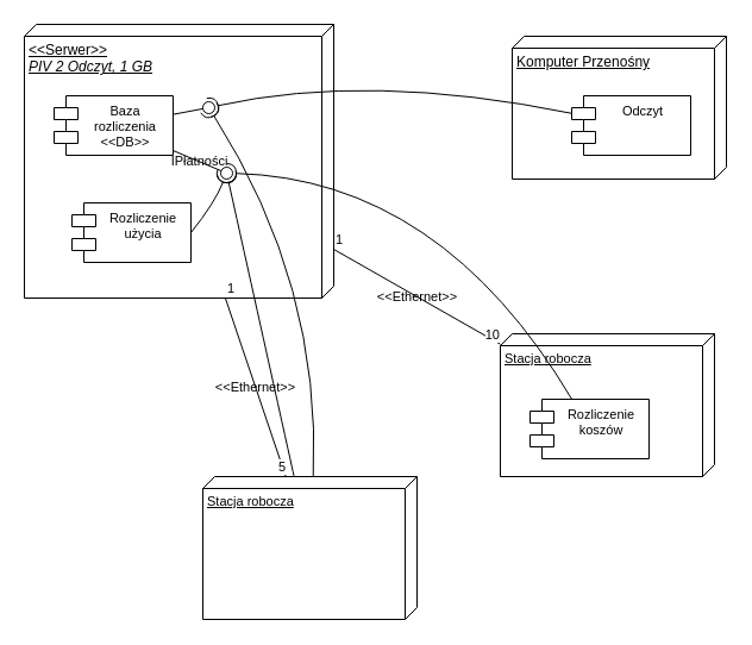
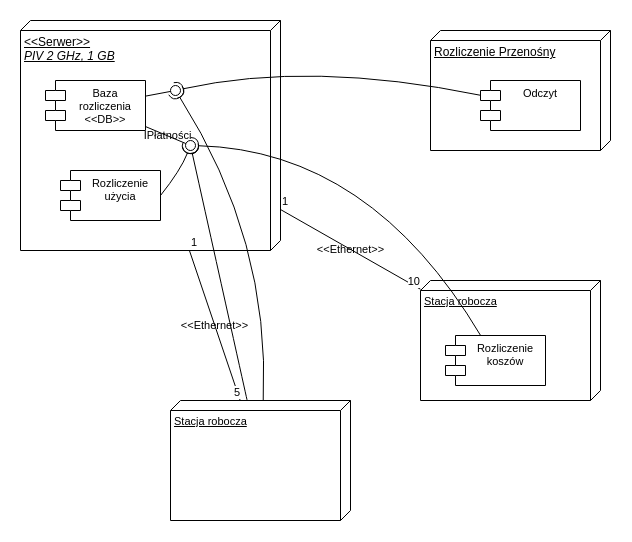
  <mxCell id="0" />
  <mxCell id="1" parent="0" />
- <mxCell id="2" value="&amp;lt;&amp;lt;Serwer&amp;gt;&amp;gt;&lt;div&gt;&lt;i&gt;PIV 2 Odczyt, 1 GB&lt;/i&gt;&lt;/div&gt;" style="verticalAlign=top;align=left;spacingTop=8;spacingLeft=2;spacingRight=12;shape=cube;size=10;direction=south;fontStyle=4;html=1;whiteSpace=wrap;" vertex="1" parent="1"><mxGeometry x="20" y="20" width="260" height="230" as="geometry" /></mxCell>
- <mxCell id="3" value="Komputer Przenośny" style="verticalAlign=top;align=left;spacingTop=8;spacingLeft=2;spacingRight=12;shape=cube;size=10;direction=south;fontStyle=4;html=1;whiteSpace=wrap;" vertex="1" parent="1"><mxGeometry x="430" y="30" width="180" height="120" as="geometry" /></mxCell>
+ <mxCell id="2" value="&amp;lt;&amp;lt;Serwer&amp;gt;&amp;gt;&lt;div&gt;&lt;i&gt;PIV 2 GHz, 1 GB&lt;/i&gt;&lt;/div&gt;" style="verticalAlign=top;align=left;spacingTop=8;spacingLeft=2;spacingRight=12;shape=cube;size=10;direction=south;fontStyle=4;html=1;whiteSpace=wrap;" vertex="1" parent="1"><mxGeometry x="20" y="20" width="260" height="230" as="geometry" /></mxCell>
+ <mxCell id="3" value="Rozliczenie Przenośny" style="verticalAlign=top;align=left;spacingTop=8;spacingLeft=2;spacingRight=12;shape=cube;size=10;direction=south;fontStyle=4;html=1;whiteSpace=wrap;" vertex="1" parent="1"><mxGeometry x="430" y="30" width="180" height="120" as="geometry" /></mxCell>
  <mxCell id="4" value="Stacja robocza" style="verticalAlign=top;align=left;spacingTop=8;spacingLeft=2;spacingRight=12;shape=cube;size=10;direction=south;fontStyle=4;html=1;whiteSpace=wrap;fontFamily=Helvetica;fontSize=11;fontColor=default;labelBackgroundColor=none;" vertex="1" parent="1"><mxGeometry x="420" y="280" width="180" height="120" as="geometry" /></mxCell>
  <mxCell id="5" value="&amp;lt;&amp;lt;Ethernet&amp;gt;&amp;gt;" style="endArrow=none;html=1;rounded=0;labelBackgroundColor=none;" edge="1" parent="1" source="2" target="4"><mxGeometry x="-0.001" relative="1" as="geometry"><mxPoint x="290" y="93" as="sourcePoint" /><mxPoint x="440" y="97" as="targetPoint" /><mxPoint as="offset" /></mxGeometry></mxCell>
  <mxCell id="6" value="1" style="edgeLabel;resizable=0;html=1;align=left;verticalAlign=bottom;" connectable="0" vertex="1" parent="5"><mxGeometry x="-1" relative="1" as="geometry" /></mxCell>
  <mxCell id="7" value="10" style="edgeLabel;resizable=0;html=1;align=right;verticalAlign=bottom;" connectable="0" vertex="1" parent="5"><mxGeometry x="1" relative="1" as="geometry" /></mxCell>
  <mxCell id="8" value="Baza rozliczenia &amp;lt;&amp;lt;DB&amp;gt;&amp;gt;" style="shape=module;align=left;spacingLeft=20;align=center;verticalAlign=top;whiteSpace=wrap;html=1;fontFamily=Helvetica;fontSize=11;fontColor=default;labelBackgroundColor=none;" vertex="1" parent="1"><mxGeometry x="45" y="80" width="100" height="50" as="geometry" /></mxCell>
  <mxCell id="9" value="Rozliczenie użycia" style="shape=module;align=left;spacingLeft=20;align=center;verticalAlign=top;whiteSpace=wrap;html=1;fontFamily=Helvetica;fontSize=11;fontColor=default;labelBackgroundColor=none;" vertex="1" parent="1"><mxGeometry x="60" y="170" width="100" height="50" as="geometry" /></mxCell>
  <mxCell id="10" value="IPłatności" style="rounded=0;orthogonalLoop=1;jettySize=auto;html=1;endArrow=oval;endFill=0;sketch=0;sourcePerimeterSpacing=0;targetPerimeterSpacing=0;endSize=10;strokeColor=default;align=center;verticalAlign=middle;fontFamily=Helvetica;fontSize=11;fontColor=default;labelBackgroundColor=none;" edge="1" target="11" parent="1" source="8"><mxGeometry relative="1" as="geometry"><mxPoint x="170" y="145" as="sourcePoint" /></mxGeometry></mxCell>
  <mxCell id="11" value="" style="ellipse;whiteSpace=wrap;html=1;align=center;aspect=fixed;fillColor=none;strokeColor=none;resizable=0;perimeter=centerPerimeter;rotatable=0;allowArrows=0;points=[];outlineConnect=1;fontFamily=Helvetica;fontSize=11;fontColor=default;labelBackgroundColor=none;" vertex="1" parent="1"><mxGeometry x="185" y="140" width="10" height="10" as="geometry" /></mxCell>
  <mxCell id="12" value="Stacja robocza" style="verticalAlign=top;align=left;spacingTop=8;spacingLeft=2;spacingRight=12;shape=cube;size=10;direction=south;fontStyle=4;html=1;whiteSpace=wrap;fontFamily=Helvetica;fontSize=11;fontColor=default;labelBackgroundColor=none;" vertex="1" parent="1"><mxGeometry x="170" y="400" width="180" height="120" as="geometry" /></mxCell>
  <mxCell id="13" value="&amp;lt;&amp;lt;Ethernet&amp;gt;&amp;gt;" style="endArrow=none;html=1;rounded=0;labelBackgroundColor=none;" edge="1" parent="1" source="2" target="12"><mxGeometry x="-0.001" relative="1" as="geometry"><mxPoint x="190" y="280" as="sourcePoint" /><mxPoint x="330" y="360" as="targetPoint" /><mxPoint as="offset" /></mxGeometry></mxCell>
  <mxCell id="14" value="1" style="edgeLabel;resizable=0;html=1;align=left;verticalAlign=bottom;" connectable="0" vertex="1" parent="13"><mxGeometry x="-1" relative="1" as="geometry" /></mxCell>
  <mxCell id="15" value="5" style="edgeLabel;resizable=0;html=1;align=right;verticalAlign=bottom;" connectable="0" vertex="1" parent="13"><mxGeometry x="1" relative="1" as="geometry" /></mxCell>
  <mxCell id="16" value="" style="rounded=0;orthogonalLoop=1;jettySize=auto;html=1;endArrow=halfCircle;endFill=0;endSize=6;strokeWidth=1;sketch=0;fontSize=12;curved=1;strokeColor=default;align=center;verticalAlign=middle;fontFamily=Helvetica;fontColor=default;labelBackgroundColor=none;entryX=0.49;entryY=-0.124;entryDx=0;entryDy=0;entryPerimeter=0;" edge="1" target="11" parent="1" source="12"><mxGeometry relative="1" as="geometry"><mxPoint x="335" y="335" as="sourcePoint" /></mxGeometry></mxCell>
  <mxCell id="17" value="" style="ellipse;whiteSpace=wrap;html=1;align=center;aspect=fixed;fillColor=none;strokeColor=none;resizable=0;perimeter=centerPerimeter;rotatable=0;allowArrows=0;points=[];outlineConnect=1;fontFamily=Helvetica;fontSize=11;fontColor=default;labelBackgroundColor=none;" vertex="1" parent="1"><mxGeometry x="310" y="330" width="10" height="10" as="geometry" /></mxCell>
  <mxCell id="18" value="" style="rounded=0;orthogonalLoop=1;jettySize=auto;html=1;endArrow=halfCircle;endFill=0;endSize=6;strokeWidth=1;sketch=0;fontSize=12;curved=1;strokeColor=default;align=center;verticalAlign=middle;fontFamily=Helvetica;fontColor=default;labelBackgroundColor=none;entryX=0.725;entryY=0.776;entryDx=0;entryDy=0;entryPerimeter=0;" edge="1" target="27" parent="1" source="12"><mxGeometry relative="1" as="geometry"><mxPoint x="305" y="315" as="sourcePoint" /><mxPoint x="200" y="90" as="targetPoint" /><Array as="points"><mxPoint x="270" y="240" /></Array></mxGeometry></mxCell>
  <mxCell id="19" value="" style="ellipse;whiteSpace=wrap;html=1;align=center;aspect=fixed;fillColor=none;strokeColor=none;resizable=0;perimeter=centerPerimeter;rotatable=0;allowArrows=0;points=[];outlineConnect=1;fontFamily=Helvetica;fontSize=11;fontColor=default;labelBackgroundColor=none;" vertex="1" parent="1"><mxGeometry x="280" y="310" width="10" height="10" as="geometry" /></mxCell>
  <mxCell id="20" value="" style="rounded=0;orthogonalLoop=1;jettySize=auto;html=1;endArrow=halfCircle;endFill=0;endSize=6;strokeWidth=1;sketch=0;fontSize=12;curved=1;strokeColor=default;align=center;verticalAlign=middle;fontFamily=Helvetica;fontColor=default;labelBackgroundColor=none;entryX=0.439;entryY=0.297;entryDx=0;entryDy=0;entryPerimeter=0;exitX=1;exitY=0.5;exitDx=0;exitDy=0;" edge="1" parent="1" source="9" target="11"><mxGeometry relative="1" as="geometry"><mxPoint x="273" y="410" as="sourcePoint" /><mxPoint x="210" y="100" as="targetPoint" /><Array as="points"><mxPoint x="180" y="170" /></Array></mxGeometry></mxCell>
  <mxCell id="21" value="Rozliczenie koszów" style="shape=module;align=left;spacingLeft=20;align=center;verticalAlign=top;whiteSpace=wrap;html=1;fontFamily=Helvetica;fontSize=11;fontColor=default;labelBackgroundColor=none;" vertex="1" parent="1"><mxGeometry x="445" y="335" width="100" height="50" as="geometry" /></mxCell>
  <mxCell id="22" value="" style="rounded=0;orthogonalLoop=1;jettySize=auto;html=1;endArrow=halfCircle;endFill=0;endSize=6;strokeWidth=1;sketch=0;fontSize=12;curved=1;strokeColor=default;align=center;verticalAlign=middle;fontFamily=Helvetica;fontColor=default;labelBackgroundColor=none;entryX=0.251;entryY=-0.017;entryDx=0;entryDy=0;entryPerimeter=0;" edge="1" target="11" parent="1" source="21"><mxGeometry relative="1" as="geometry"><mxPoint x="355" y="310" as="sourcePoint" /><Array as="points"><mxPoint x="370" y="150" /></Array></mxGeometry></mxCell>
  <mxCell id="23" value="" style="ellipse;whiteSpace=wrap;html=1;align=center;aspect=fixed;fillColor=none;strokeColor=none;resizable=0;perimeter=centerPerimeter;rotatable=0;allowArrows=0;points=[];outlineConnect=1;fontFamily=Helvetica;fontSize=11;fontColor=default;labelBackgroundColor=none;" vertex="1" parent="1"><mxGeometry x="330" y="305" width="10" height="10" as="geometry" /></mxCell>
  <mxCell id="24" value="Odczyt" style="shape=module;align=left;spacingLeft=20;align=center;verticalAlign=top;whiteSpace=wrap;html=1;fontFamily=Helvetica;fontSize=11;fontColor=default;labelBackgroundColor=none;" vertex="1" parent="1"><mxGeometry x="480" y="80" width="100" height="50" as="geometry" /></mxCell>
  <mxCell id="25" value="" style="ellipse;whiteSpace=wrap;html=1;align=center;aspect=fixed;fillColor=none;strokeColor=none;resizable=0;perimeter=centerPerimeter;rotatable=0;allowArrows=0;points=[];outlineConnect=1;fontFamily=Helvetica;fontSize=11;fontColor=default;labelBackgroundColor=none;" vertex="1" parent="1"><mxGeometry x="340" y="149" width="10" height="10" as="geometry" /></mxCell>
  <mxCell id="26" value="" style="rounded=0;orthogonalLoop=1;jettySize=auto;html=1;endArrow=oval;endFill=0;sketch=0;sourcePerimeterSpacing=0;targetPerimeterSpacing=0;endSize=10;strokeColor=default;align=center;verticalAlign=middle;fontFamily=Helvetica;fontSize=11;fontColor=default;labelBackgroundColor=none;" edge="1" target="27" parent="1" source="8"><mxGeometry relative="1" as="geometry"><mxPoint x="155" y="90" as="sourcePoint" /></mxGeometry></mxCell>
  <mxCell id="27" value="" style="ellipse;whiteSpace=wrap;html=1;align=center;aspect=fixed;fillColor=none;strokeColor=none;resizable=0;perimeter=centerPerimeter;rotatable=0;allowArrows=0;points=[];outlineConnect=1;fontFamily=Helvetica;fontSize=11;fontColor=default;labelBackgroundColor=none;" vertex="1" parent="1"><mxGeometry x="170" y="85" width="10" height="10" as="geometry" /></mxCell>
  <mxCell id="28" value="" style="rounded=0;orthogonalLoop=1;jettySize=auto;html=1;endArrow=halfCircle;endFill=0;endSize=6;strokeWidth=1;sketch=0;fontSize=12;curved=1;strokeColor=default;align=center;verticalAlign=middle;fontFamily=Helvetica;fontColor=default;labelBackgroundColor=none;entryX=0.339;entryY=0.941;entryDx=0;entryDy=0;entryPerimeter=0;" edge="1" target="27" parent="1" source="24"><mxGeometry relative="1" as="geometry"><mxPoint x="350" y="65" as="sourcePoint" /><Array as="points"><mxPoint x="310" y="60" /></Array></mxGeometry></mxCell>
  <mxCell id="29" value="" style="ellipse;whiteSpace=wrap;html=1;align=center;aspect=fixed;fillColor=none;strokeColor=none;resizable=0;perimeter=centerPerimeter;rotatable=0;allowArrows=0;points=[];outlineConnect=1;fontFamily=Helvetica;fontSize=11;fontColor=default;labelBackgroundColor=none;" vertex="1" parent="1"><mxGeometry x="325" y="60" width="10" height="10" as="geometry" /></mxCell>
